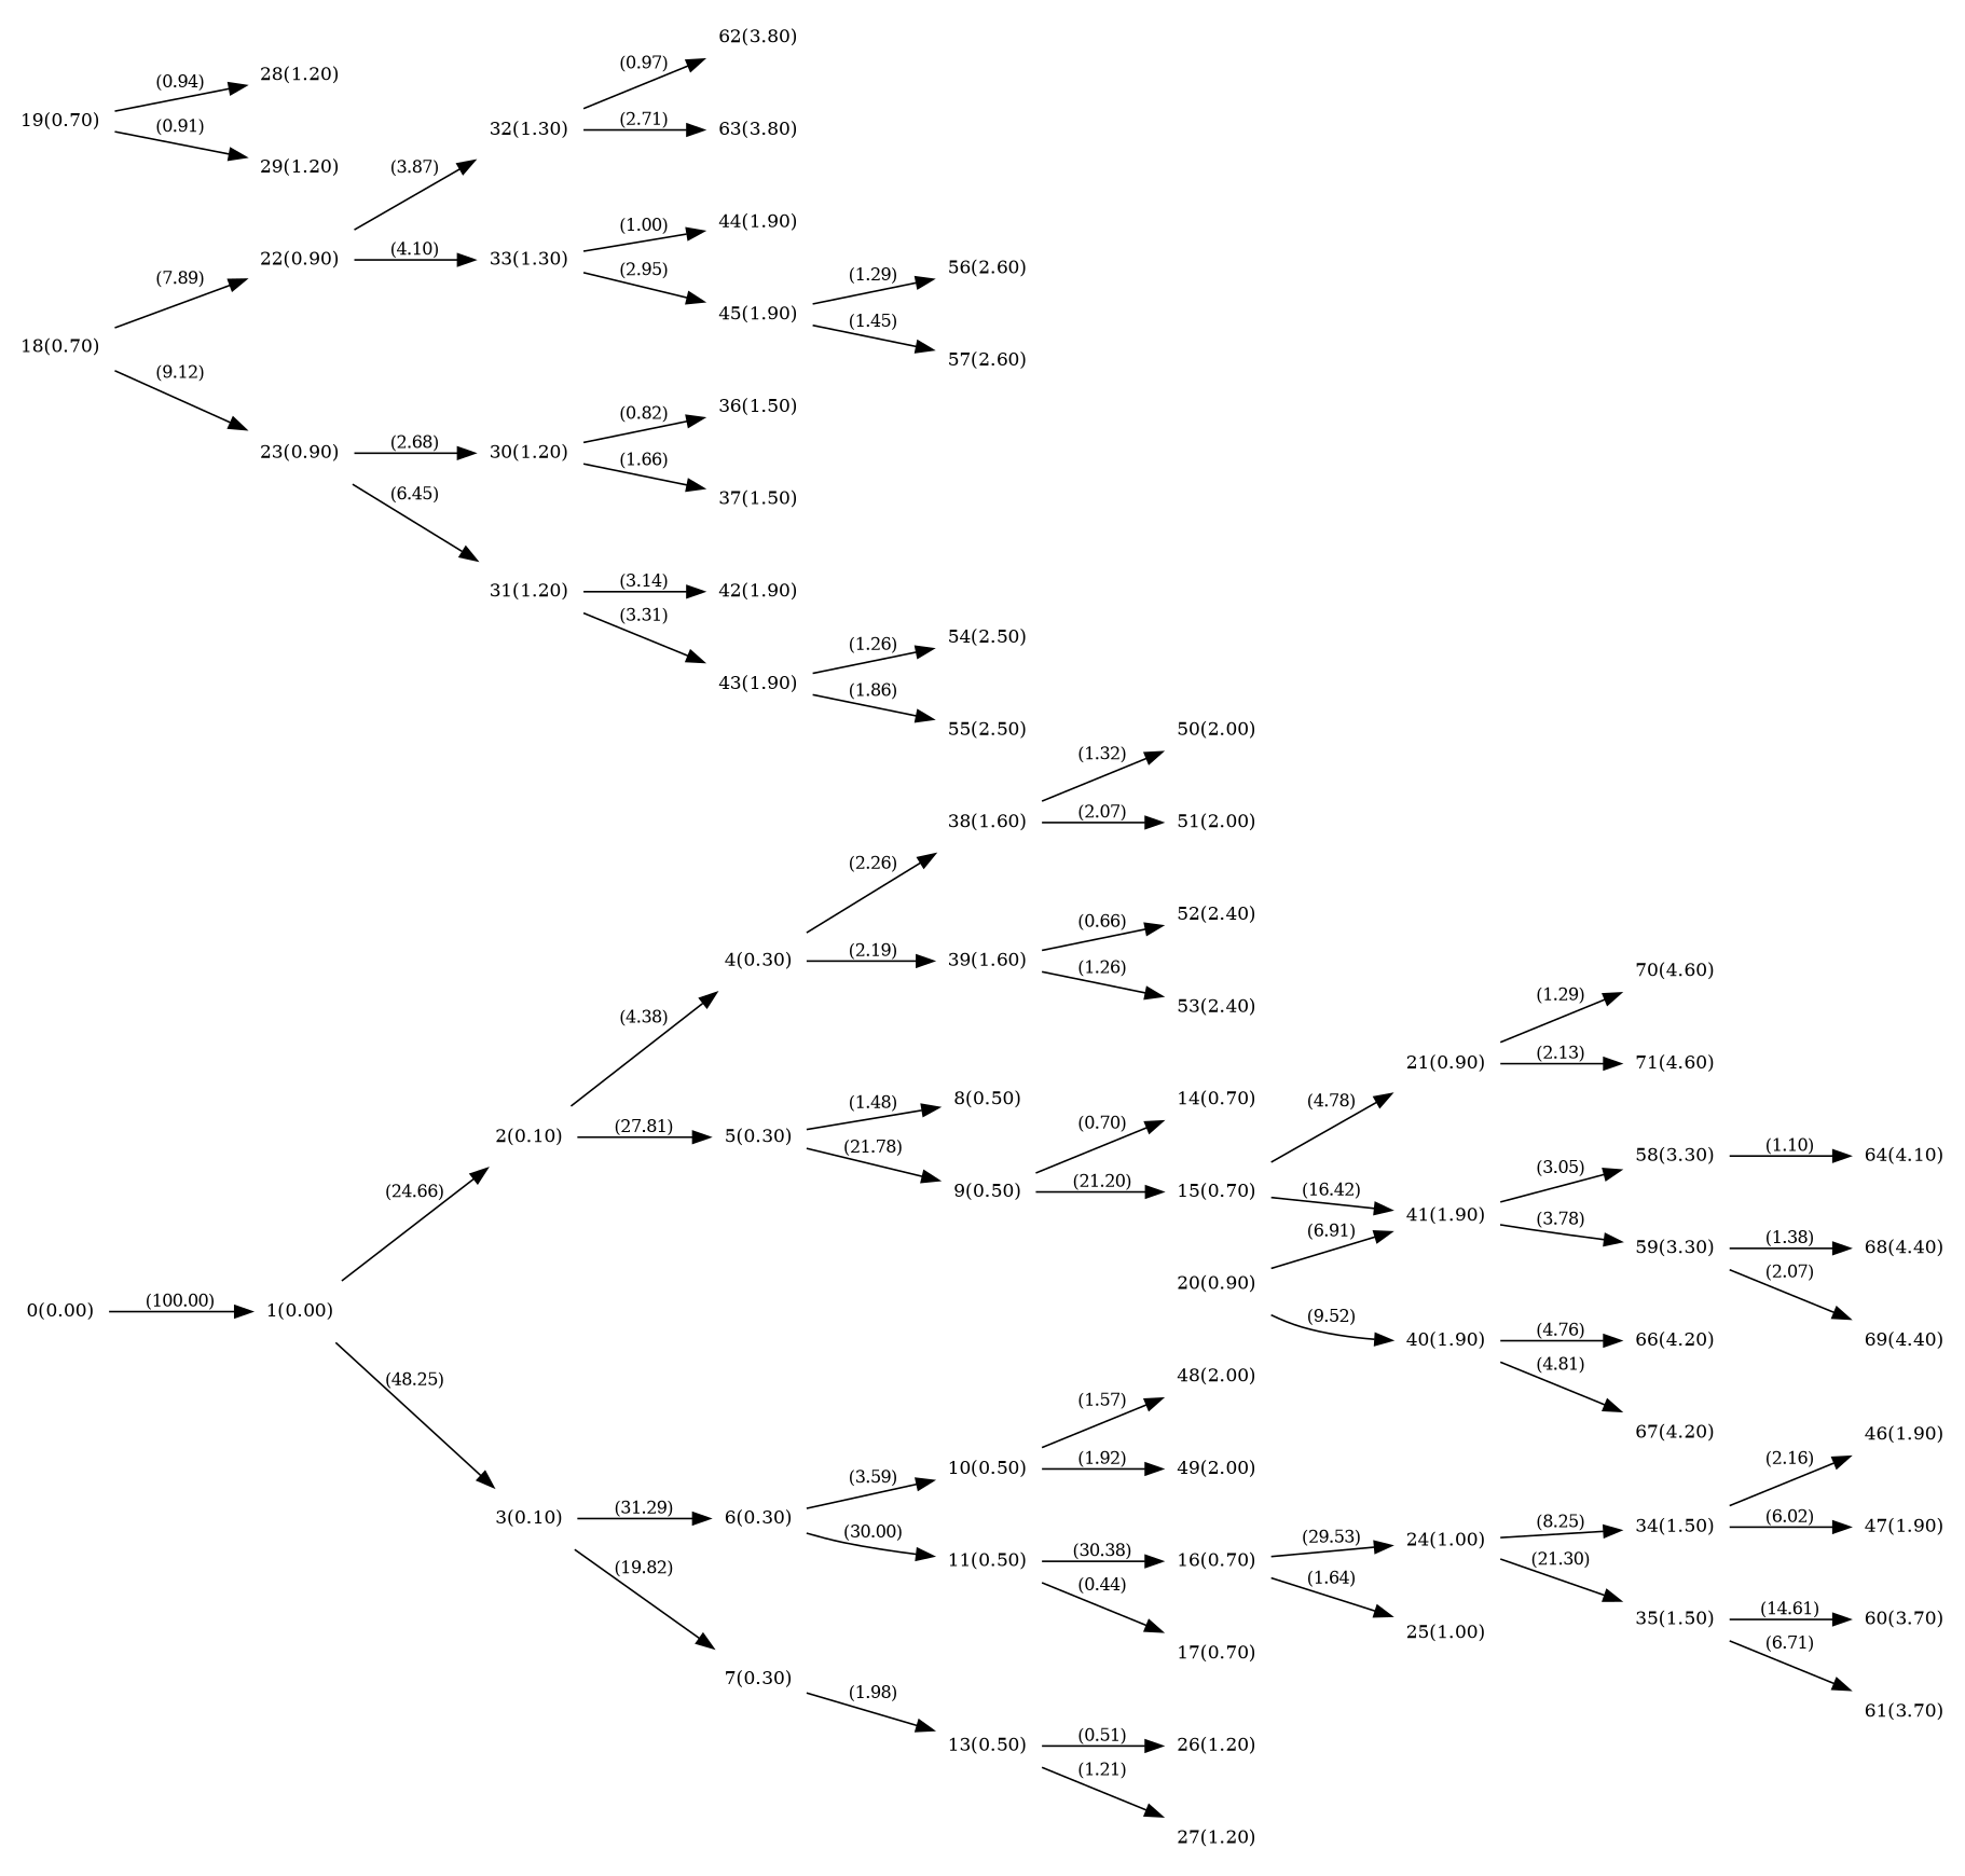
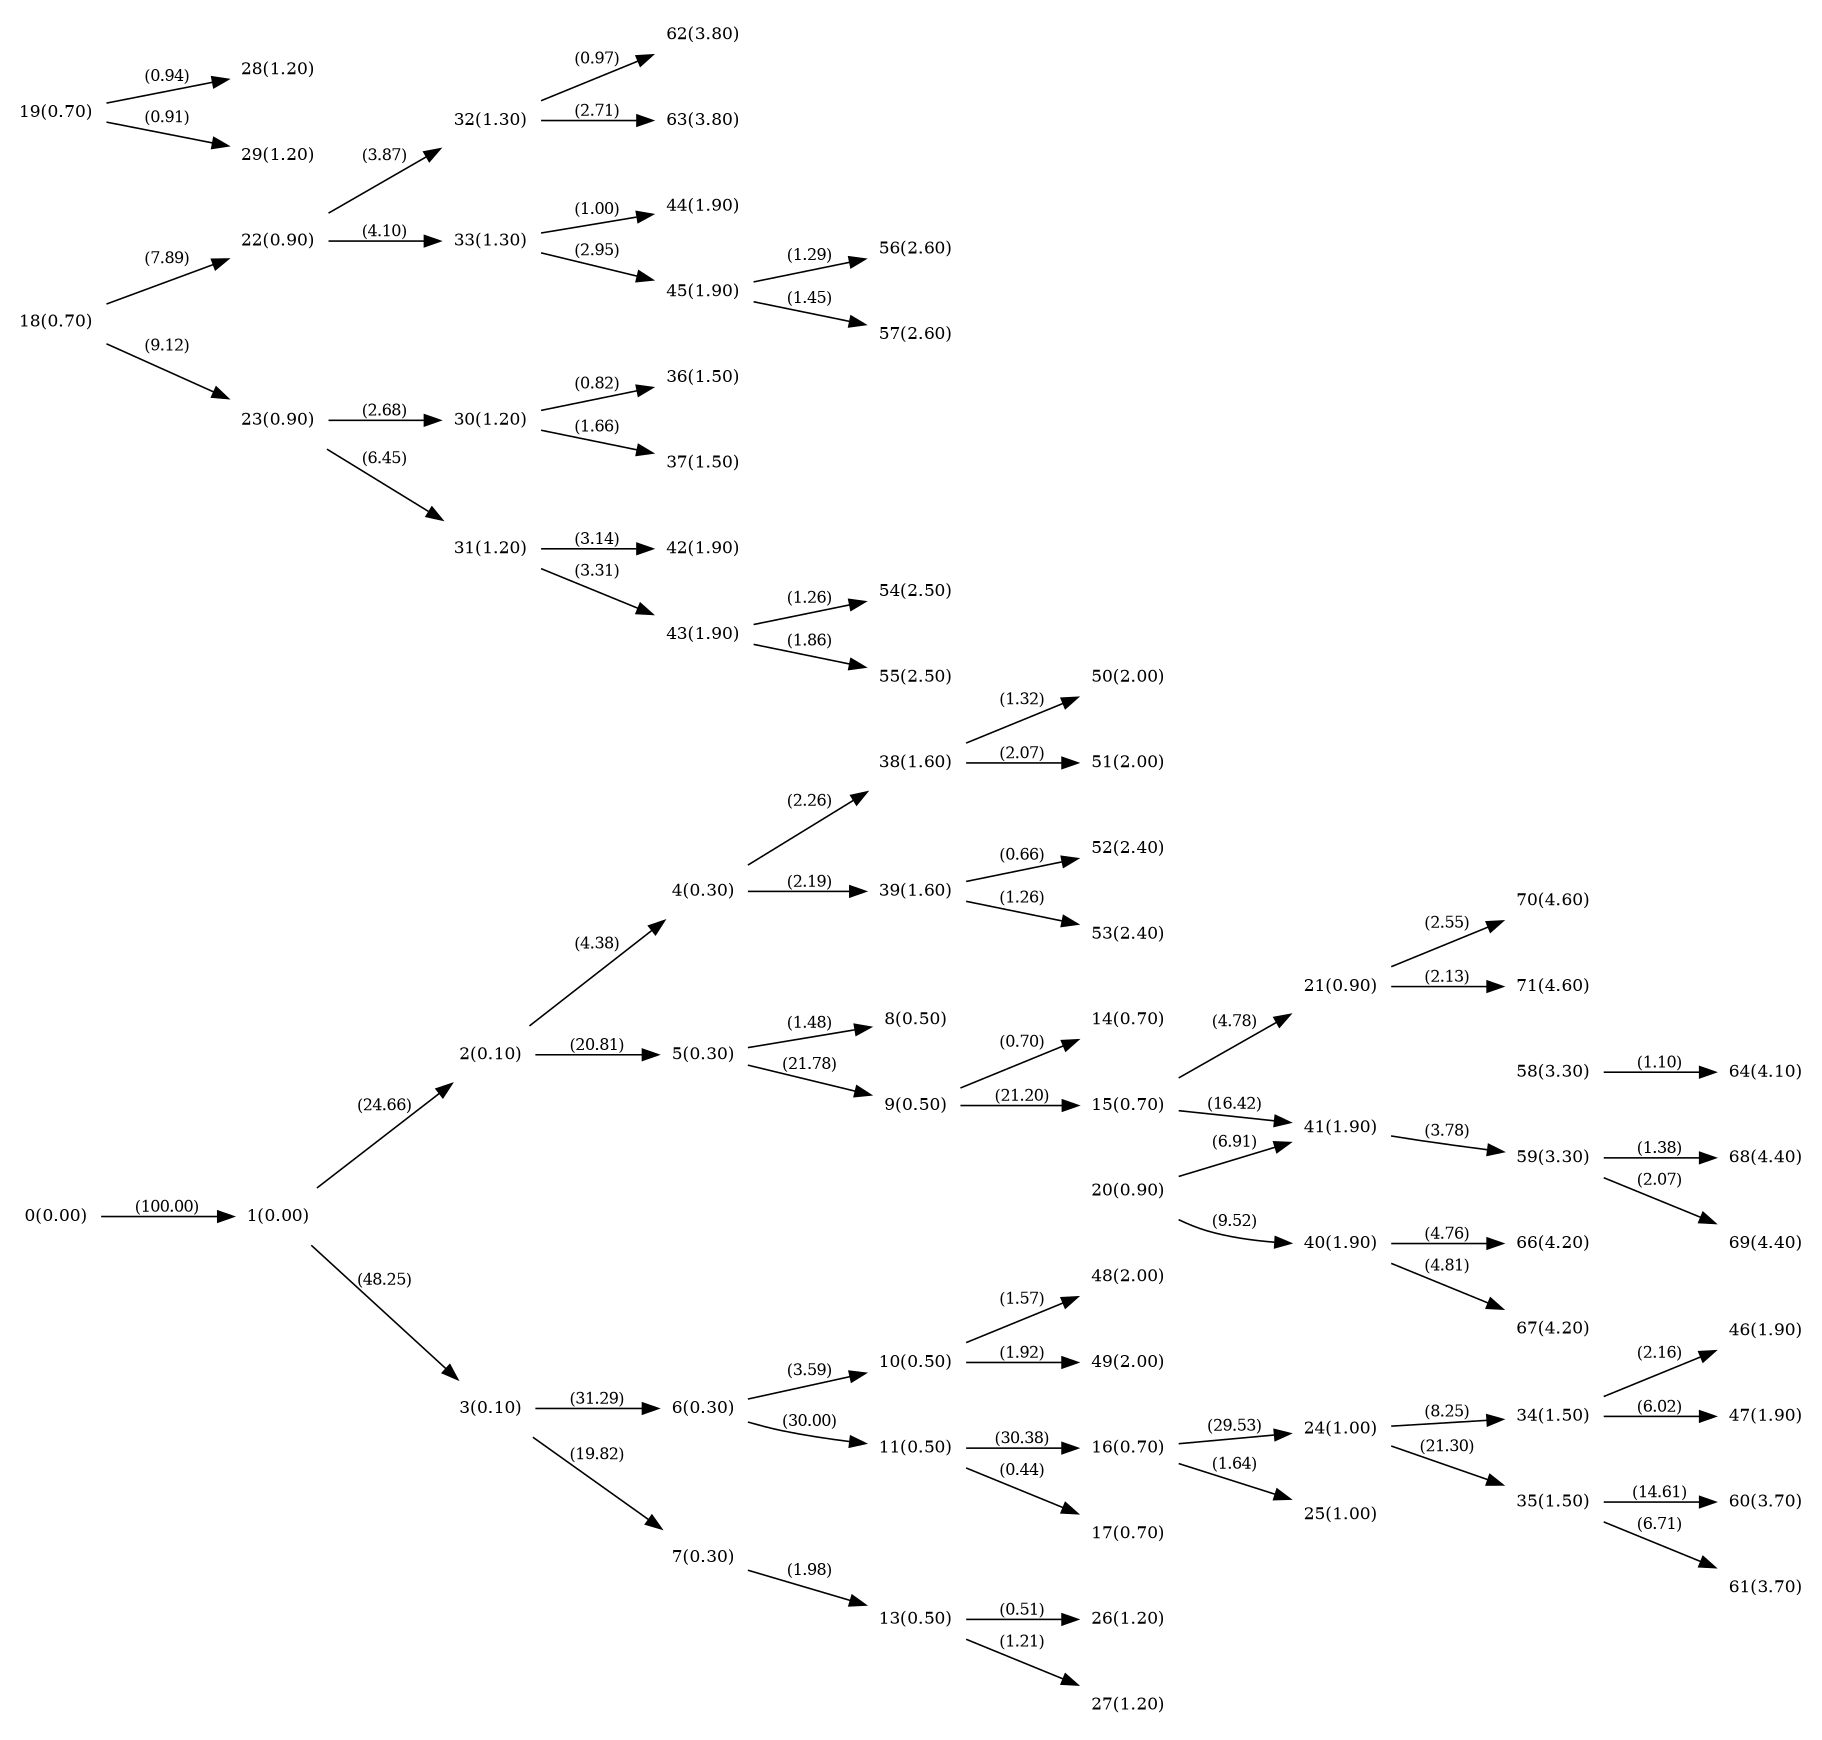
  digraph {
    rankdir=LR
    node [fontsize=11 shape=plaintext]
    edge [fontsize=10]
    n1 [label="0(0.00)"]
    n2 [label="1(0.00)"]
    n3 [label="2(0.10)"]
    n4 [label="3(0.10)"]
    n5 [label="4(0.30)"]
    n6 [label="5(0.30)"]
    n7 [label="6(0.30)"]
    n8 [label="7(0.30)"]
    n9 [label="38(1.60)"]
    n10 [label="39(1.60)"]
    n11 [label="8(0.50)"]
    n12 [label="9(0.50)"]
    n13 [label="10(0.50)"]
    n14 [label="11(0.50)"]
    n15 [label="13(0.50)"]
    n16 [label="50(2.00)"]
    n17 [label="51(2.00)"]
    n18 [label="52(2.40)"]
    n19 [label="53(2.40)"]
    n20 [label="14(0.70)"]
    n21 [label="15(0.70)"]
    n22 [label="48(2.00)"]
    n23 [label="49(2.00)"]
    n24 [label="16(0.70)"]
    n25 [label="17(0.70)"]
    n26 [label="26(1.20)"]
    n27 [label="27(1.20)"]
    n28 [label="21(0.90)"]
    n29 [label="41(1.90)"]
    n30 [label="24(1.00)"]
    n31 [label="25(1.00)"]
    n32 [label="18(0.70)"]
    n33 [label="22(0.90)"]
    n34 [label="23(0.90)"]
    n35 [label="19(0.70)"]
    n36 [label="28(1.20)"]
    n37 [label="29(1.20)"]
    n38 [label="20(0.90)"]
    n39 [label="40(1.90)"]
    n40 [label="70(4.60)"]
    n41 [label="71(4.60)"]
    n42 [label="34(1.50)"]
    n43 [label="35(1.50)"]
    n44 [label="32(1.30)"]
    n45 [label="33(1.30)"]
    n46 [label="30(1.20)"]
    n47 [label="31(1.20)"]
    n48 [label="66(4.20)"]
    n49 [label="67(4.20)"]
    n50 [label="58(3.30)"]
    n51 [label="59(3.30)"]
    n52 [label="62(3.80)"]
    n53 [label="63(3.80)"]
    n54 [label="44(1.90)"]
    n55 [label="45(1.90)"]
    n56 [label="36(1.50)"]
    n57 [label="37(1.50)"]
    n58 [label="42(1.90)"]
    n59 [label="43(1.90)"]
    n60 [label="46(1.90)"]
    n61 [label="47(1.90)"]
    n62 [label="60(3.70)"]
    n63 [label="61(3.70)"]
    n64 [label="54(2.50)"]
    n65 [label="55(2.50)"]
    n66 [label="56(2.60)"]
    n67 [label="57(2.60)"]
    n68 [label="64(4.10)"]
    n69 [label="68(4.40)"]
    n70 [label="69(4.40)"]
    n1 -> n2 [label="(100.00)"]
    n2 -> n3 [label="(24.66)"]
    n2 -> n4 [label="(48.25)"]
    n3 -> n5 [label="(4.38)"]
-   n3 -> n6 [label="(27.81)"]
+   n3 -> n6 [label="(20.81)"]
    n4 -> n7 [label="(31.29)"]
    n4 -> n8 [label="(19.82)"]
    n5 -> n9 [label="(2.26)"]
    n5 -> n10 [label="(2.19)"]
    n6 -> n11 [label="(1.48)"]
    n6 -> n12 [label="(21.78)"]
    n7 -> n13 [label="(3.59)"]
    n7 -> n14 [label="(30.00)"]
    n8 -> n15 [label="(1.98)"]
    n9 -> n16 [label="(1.32)"]
    n9 -> n17 [label="(2.07)"]
    n10 -> n18 [label="(0.66)"]
    n10 -> n19 [label="(1.26)"]
    n12 -> n20 [label="(0.70)"]
    n12 -> n21 [label="(21.20)"]
    n13 -> n22 [label="(1.57)"]
    n13 -> n23 [label="(1.92)"]
    n14 -> n24 [label="(30.38)"]
    n14 -> n25 [label="(0.44)"]
    n15 -> n26 [label="(0.51)"]
    n15 -> n27 [label="(1.21)"]
    n21 -> n28 [label="(4.78)"]
    n21 -> n29 [label="(16.42)"]
    n24 -> n30 [label="(29.53)"]
    n24 -> n31 [label="(1.64)"]
-   n28 -> n40 [label="(1.29)"]
+   n28 -> n40 [label="(2.55)"]
    n28 -> n41 [label="(2.13)"]
-   n29 -> n50 [label="(3.05)"]
    n29 -> n51 [label="(3.78)"]
    n30 -> n42 [label="(8.25)"]
    n30 -> n43 [label="(21.30)"]
    n32 -> n33 [label="(7.89)"]
    n32 -> n34 [label="(9.12)"]
    n33 -> n44 [label="(3.87)"]
    n33 -> n45 [label="(4.10)"]
    n34 -> n46 [label="(2.68)"]
    n34 -> n47 [label="(6.45)"]
    n35 -> n36 [label="(0.94)"]
    n35 -> n37 [label="(0.91)"]
    n38 -> n29 [label="(6.91)"]
    n38 -> n39 [label="(9.52)"]
    n39 -> n48 [label="(4.76)"]
    n39 -> n49 [label="(4.81)"]
    n42 -> n60 [label="(2.16)"]
    n42 -> n61 [label="(6.02)"]
    n43 -> n62 [label="(14.61)"]
    n43 -> n63 [label="(6.71)"]
    n44 -> n52 [label="(0.97)"]
    n44 -> n53 [label="(2.71)"]
    n45 -> n54 [label="(1.00)"]
    n45 -> n55 [label="(2.95)"]
    n46 -> n56 [label="(0.82)"]
    n46 -> n57 [label="(1.66)"]
    n47 -> n58 [label="(3.14)"]
    n47 -> n59 [label="(3.31)"]
    n50 -> n68 [label="(1.10)"]
    n51 -> n69 [label="(1.38)"]
    n51 -> n70 [label="(2.07)"]
    n55 -> n66 [label="(1.29)"]
    n55 -> n67 [label="(1.45)"]
    n59 -> n64 [label="(1.26)"]
    n59 -> n65 [label="(1.86)"]
  }
